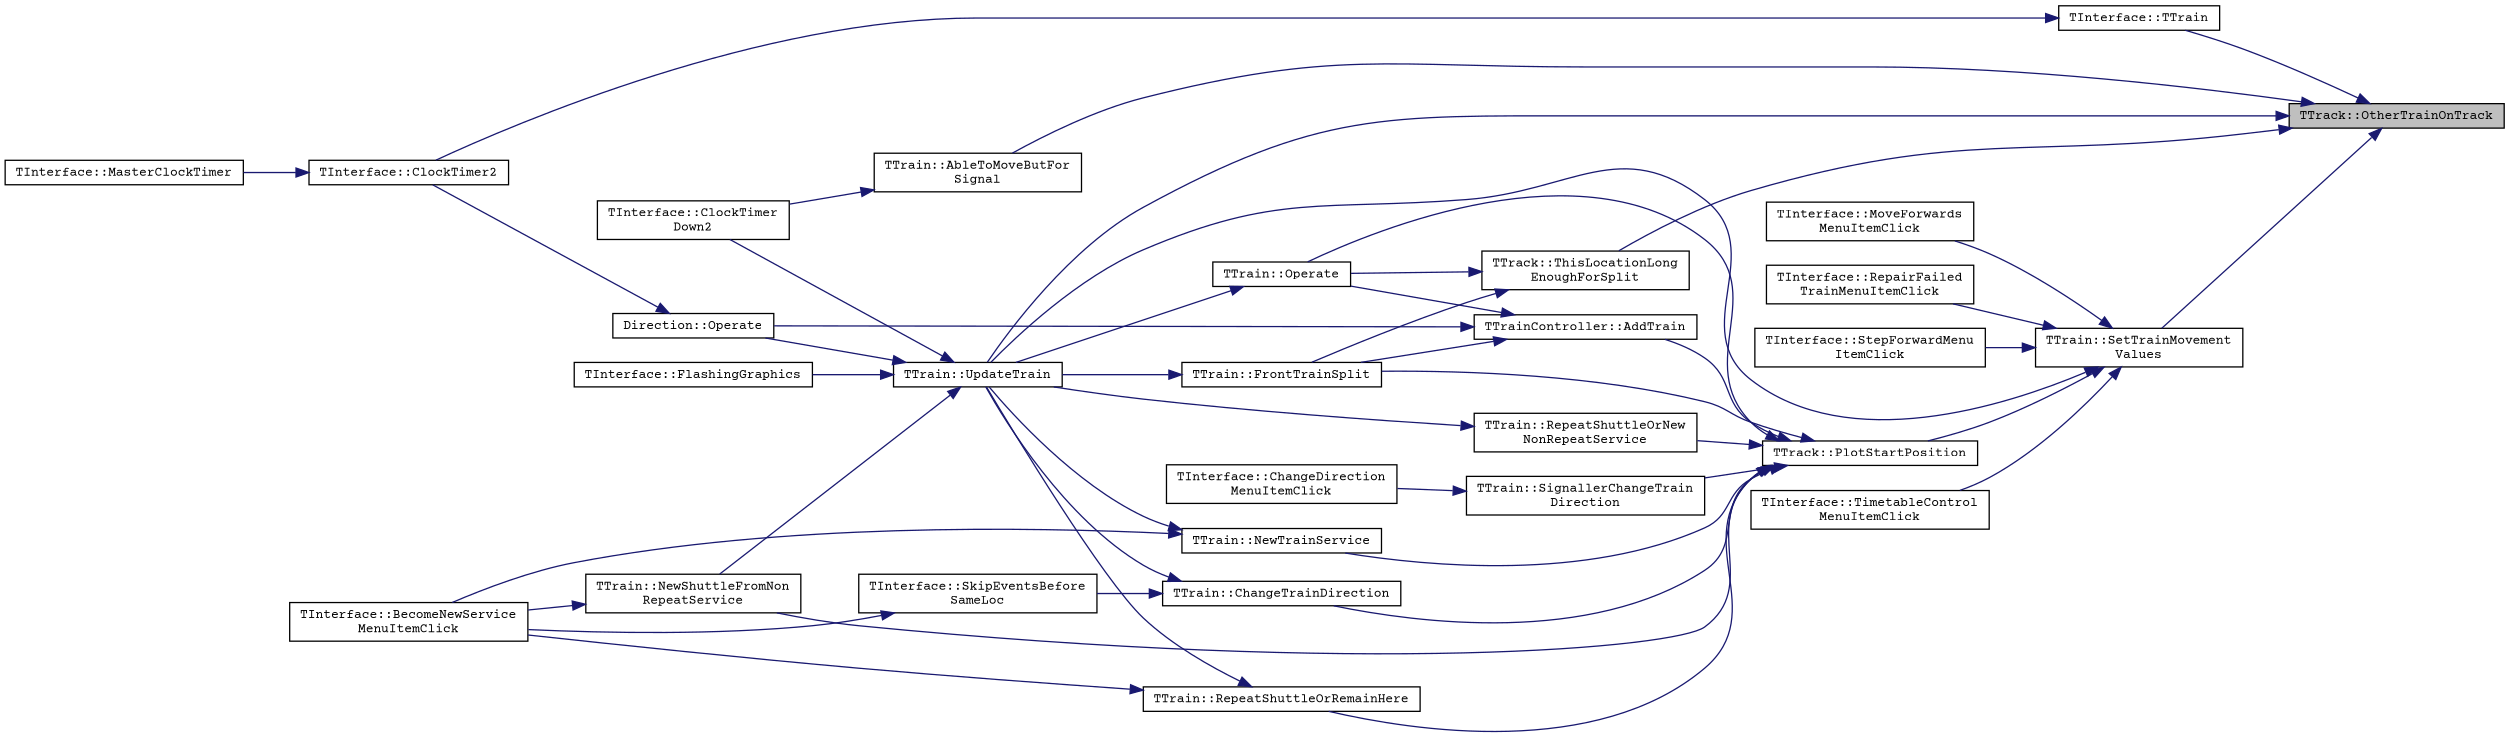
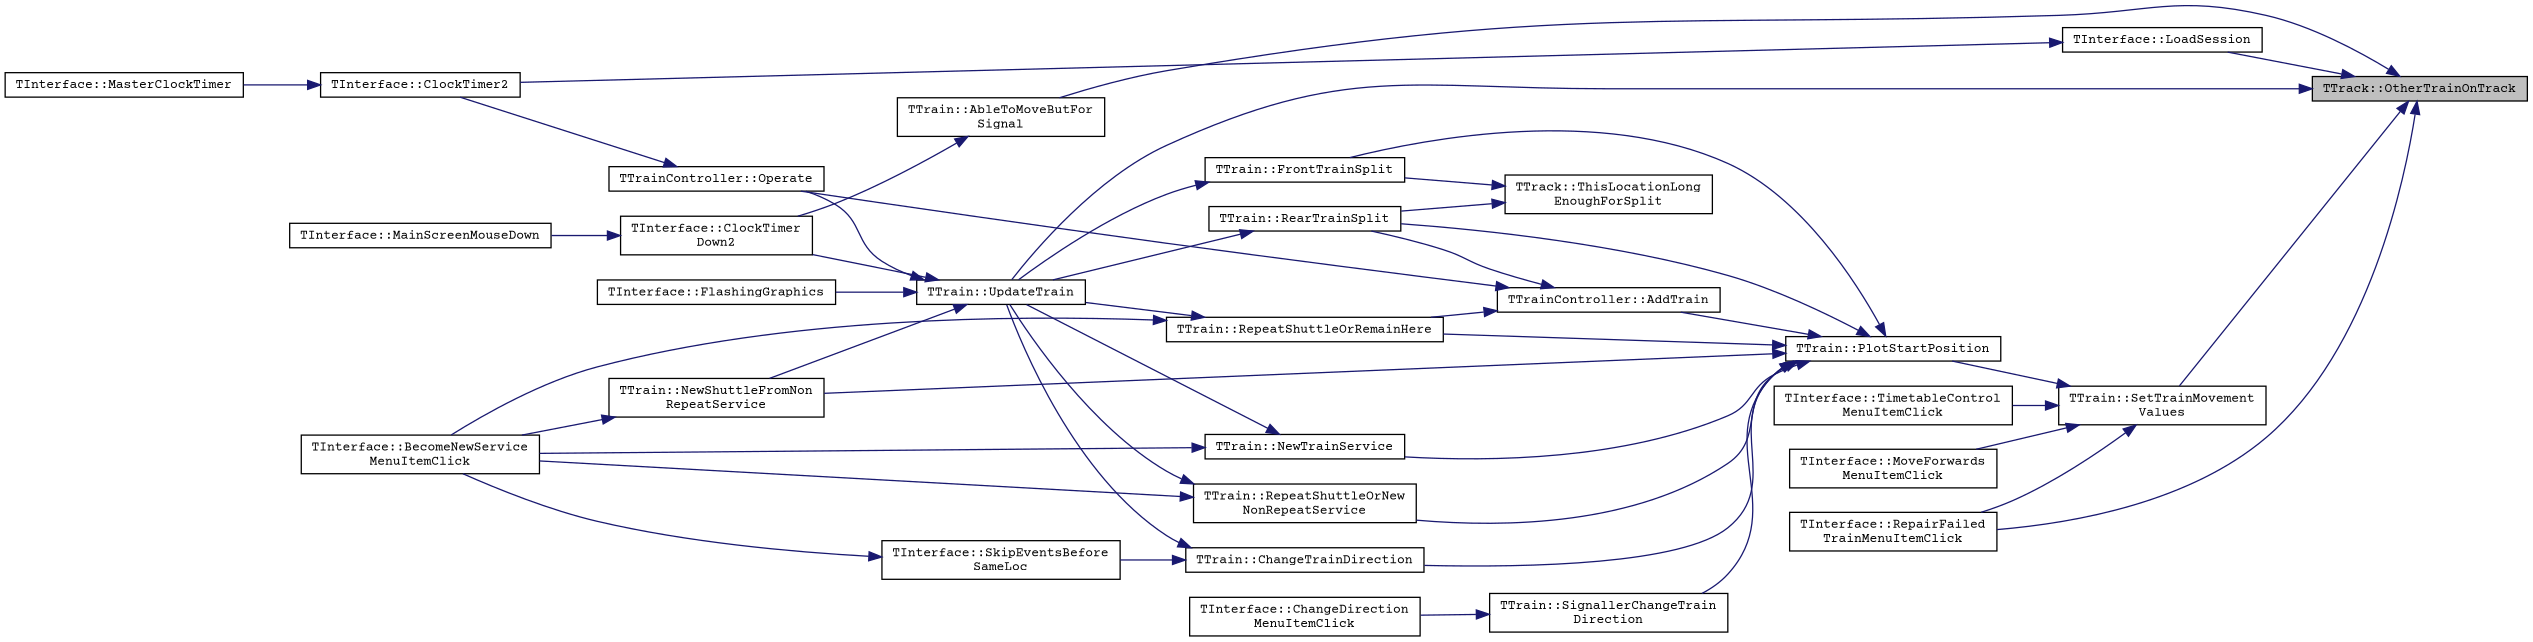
  digraph {
    fontname="Courier Prime"
    rankdir=RL
    node [color=black fillcolor=white fontname="Courier Prime" fontsize=10 shape=record style=filled]
    edge [color=midnightblue dir=back fontname="Courier Prime" fontsize=10 labelfontname=Helvetica labelfontsize=10 style=solid]
    n1 [fillcolor=grey75 fontcolor=black height=0.2 label="TTrack::OtherTrainOnTrack" width=0.4]
    n2 [height=0.2 label="TTrain::AbleToMoveButFor\lSignal" width=0.4]
-   n3 [height=0.2 label="TInterface::TTrain" width=0.4]
+   n3 [height=0.2 label="TInterface::LoadSession" width=0.4]
    n4 [height=0.2 label="TTrain::SetTrainMovement\lValues" width=0.4]
    n5 [height=0.2 label="TTrain::UpdateTrain" width=0.4]
    n6 [height=0.2 label="TTrack::ThisLocationLong\lEnoughForSplit" width=0.4]
    n7 [height=0.2 label="TInterface::ClockTimer\lDown2" width=0.4]
    n8 [height=0.2 label="TInterface::ClockTimer2" width=0.4]
    n9 [height=0.2 label="TInterface::MoveForwards\lMenuItemClick" width=0.4]
-   n10 [height=0.2 label="TTrack::PlotStartPosition" width=0.4]
+   n10 [height=0.2 label="TTrain::PlotStartPosition" width=0.4]
    n11 [height=0.2 label="TInterface::RepairFailed\lTrainMenuItemClick" width=0.4]
-   n12 [height=0.2 label="TInterface::StepForwardMenu\lItemClick" width=0.4]
    n13 [height=0.2 label="TInterface::TimetableControl\lMenuItemClick" width=0.4]
    n14 [height=0.2 label="TTrain::NewShuttleFromNon\lRepeatService" width=0.4]
-   n15 [height=0.2 label="Direction::Operate" width=0.4]
+   n15 [height=0.2 label="TTrainController::Operate" width=0.4]
    n16 [height=0.2 label="TInterface::FlashingGraphics" width=0.4]
    n17 [height=0.2 label="TTrain::FrontTrainSplit" width=0.4]
-   n18 [height=0.2 label="TTrain::Operate" width=0.4]
+   n18 [height=0.2 label="TTrain::RearTrainSplit" width=0.4]
+   n19 [height=0.2 label="TInterface::MainScreenMouseDown" width=0.4]
    n20 [height=0.2 label="TInterface::MasterClockTimer" width=0.4]
    n21 [height=0.2 label="TTrainController::AddTrain" width=0.4]
    n22 [height=0.2 label="TTrain::ChangeTrainDirection" width=0.4]
    n23 [height=0.2 label="TTrain::NewTrainService" width=0.4]
    n24 [height=0.2 label="TTrain::RepeatShuttleOrNew\lNonRepeatService" width=0.4]
    n25 [height=0.2 label="TTrain::RepeatShuttleOrRemainHere" width=0.4]
    n26 [height=0.2 label="TTrain::SignallerChangeTrain\lDirection" width=0.4]
    n27 [height=0.2 label="TInterface::SkipEventsBefore\lSameLoc" width=0.4]
    n28 [height=0.2 label="TInterface::BecomeNewService\lMenuItemClick" width=0.4]
    n29 [height=0.2 label="TInterface::ChangeDirection\lMenuItemClick" width=0.4]
    n1 -> n2
    n1 -> n3
    n1 -> n4
    n1 -> n5
-   n1 -> n6
+   n1 -> n11
    n2 -> n7
    n3 -> n8
-   n4 -> n5
    n4 -> n9
    n4 -> n10
    n4 -> n11
-   n4 -> n12
    n4 -> n13
    n5 -> n7
    n5 -> n14
    n5 -> n15
    n5 -> n16
    n6 -> n17
    n6 -> n18
+   n7 -> n19
    n8 -> n20
    n10 -> n14
    n10 -> n17
    n10 -> n18
    n10 -> n21
    n10 -> n22
    n10 -> n23
    n10 -> n24
    n10 -> n25
    n10 -> n26
    n14 -> n28
    n15 -> n8
    n17 -> n5
    n18 -> n5
    n21 -> n15
-   n21 -> n17
+   n21 -> n25
    n21 -> n18
    n22 -> n5
    n22 -> n27
    n23 -> n5
    n23 -> n28
    n24 -> n5
+   n24 -> n28
    n25 -> n5
    n25 -> n28
    n26 -> n29
    n27 -> n28
  }
